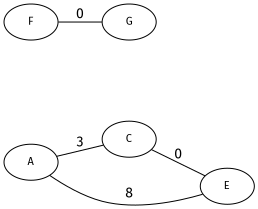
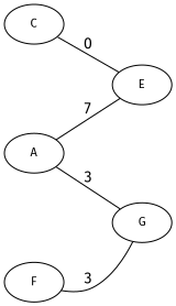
  strict graph {
    fontname="Fira Sans"
    nodesep=0.8
    rankdir=LR
    splines=true
    node [fontname="Fira Sans" fontsize=11]
    edge [fontname="Fira Sans" peso=3]
    A
    C
    E
    F
    G
-   A -- C [label=3]
-   A -- E [label=8 peso=7]
+   A -- G [label=3]
+   A -- E [label=7 peso=7]
    C -- E [label=0 peso=8]
-   F -- G [label=0]
+   F -- G [label=3]
  }
